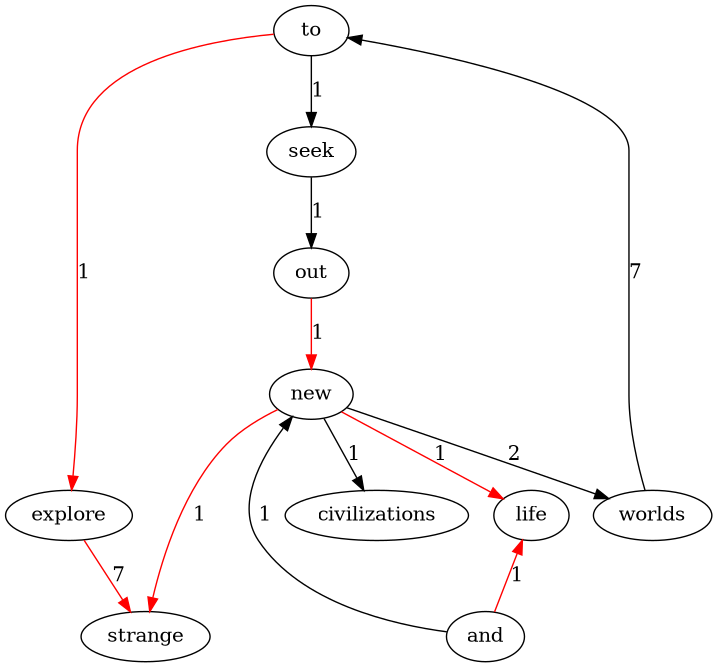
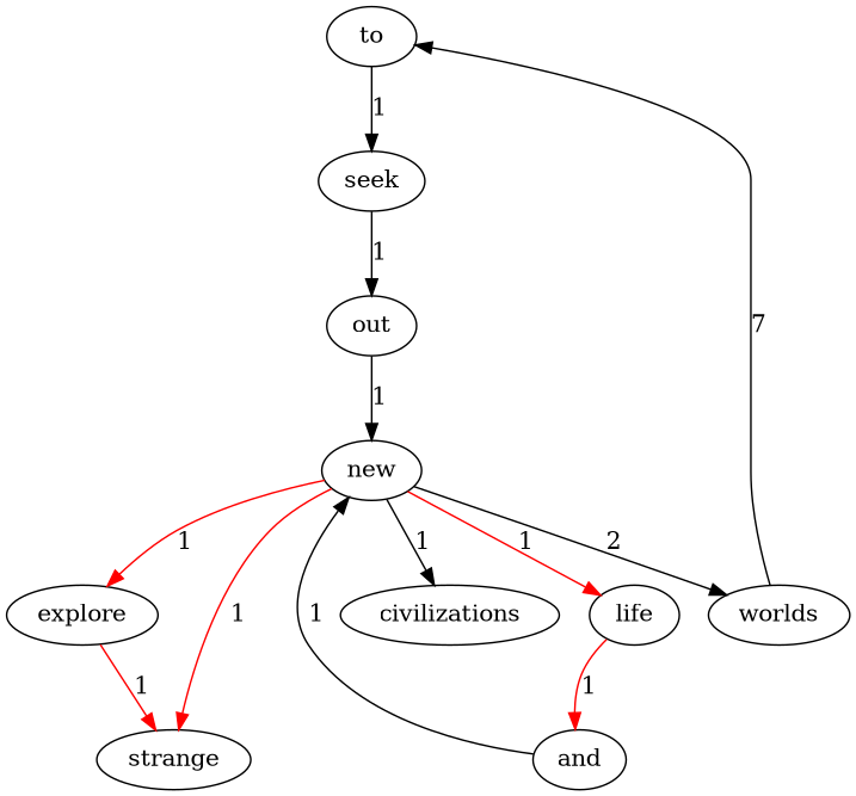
  digraph {
    to
    explore
    seek
    strange
    out
    new
    worlds
    life
    civilizations
    and
-   to -> explore [color=red label=1]
+   new -> explore [color=red label=1]
    to -> seek [label=1]
-   explore -> strange [color=red label=7]
+   explore -> strange [color=red label=1]
    seek -> out [label=1]
-   out -> new [label=1 color=red]
+   out -> new [label=1]
    new -> strange [color=red label=1]
    new -> worlds [label=2]
    new -> life [color=red label=1]
    new -> civilizations [label=1]
    worlds -> to [label=7]
-   and -> life [color=red label=1]
+   life -> and [color=red label=1]
    and -> new [label=1]
  }
